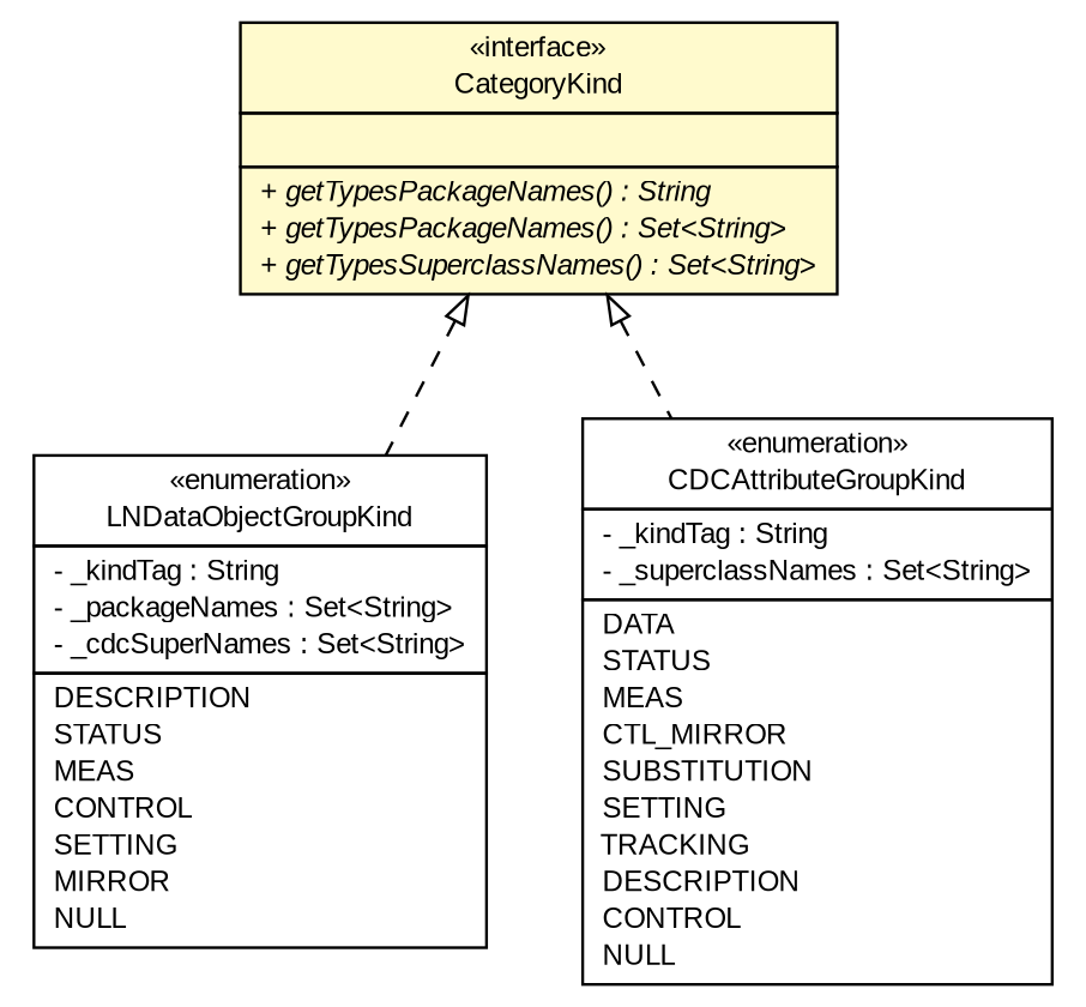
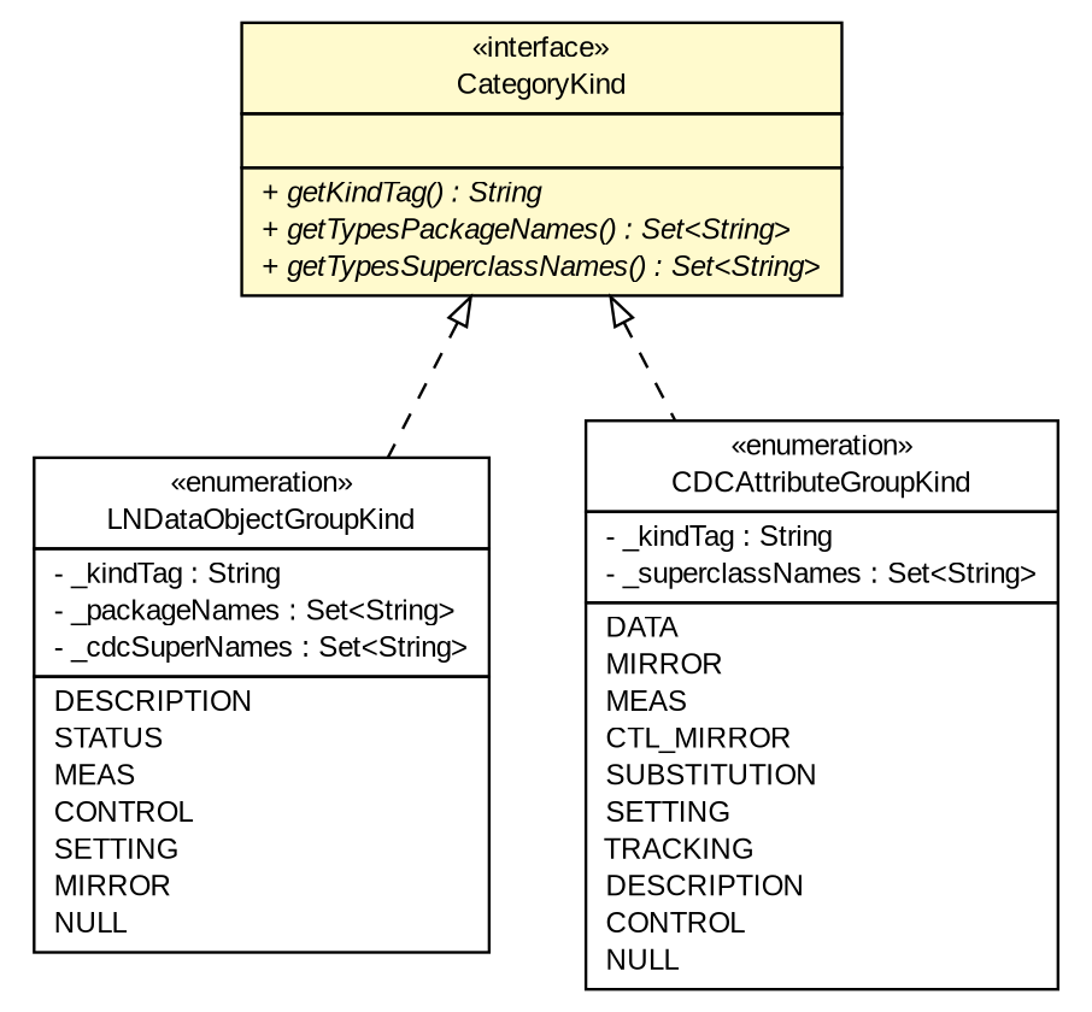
  digraph {
    nodesep=0.25
    ranksep=0.5
    node [fontcolor=black fontname=arial fontsize=10.0 shape=plaintext]
    edge [arrowtail=empty dir=back fontname=arial fontsize=10 headport=p labelfontname=arial labelfontsize=10 style=dashed tailport=p]
    n1 [label=<<table title="org.tanjakostic.jcleancim.docgen.collector.impl.ag.LNDataObjectGroupKind" border="0" cellborder="1" cellspacing="0" cellpadding="2" port="p" href="./LNDataObjectGroupKind.html"> 		<tr><td><table border="0" cellspacing="0" cellpadding="1"> <tr><td align="center" balign="center"> &#171;enumeration&#187; </td></tr> <tr><td align="center" balign="center"> LNDataObjectGroupKind </td></tr> 		</table></td></tr> 		<tr><td><table border="0" cellspacing="0" cellpadding="1"> <tr><td align="left" balign="left"> - _kindTag : String </td></tr> <tr><td align="left" balign="left"> - _packageNames : Set&lt;String&gt; </td></tr> <tr><td align="left" balign="left"> - _cdcSuperNames : Set&lt;String&gt; </td></tr> 		</table></td></tr> 		<tr><td><table border="0" cellspacing="0" cellpadding="1"> <tr><td align="left" balign="left"> DESCRIPTION </td></tr> <tr><td align="left" balign="left"> STATUS </td></tr> <tr><td align="left" balign="left"> MEAS </td></tr> <tr><td align="left" balign="left"> CONTROL </td></tr> <tr><td align="left" balign="left"> SETTING </td></tr> <tr><td align="left" balign="left"> MIRROR </td></tr> <tr><td align="left" balign="left"> NULL </td></tr> 		</table></td></tr> 		</table>>]
-   n2 [label=<<table title="org.tanjakostic.jcleancim.docgen.collector.impl.ag.CDCAttributeGroupKind" border="0" cellborder="1" cellspacing="0" cellpadding="2" port="p" href="./CDCAttributeGroupKind.html"> 		<tr><td><table border="0" cellspacing="0" cellpadding="1"> <tr><td align="center" balign="center"> &#171;enumeration&#187; </td></tr> <tr><td align="center" balign="center"> CDCAttributeGroupKind </td></tr> 		</table></td></tr> 		<tr><td><table border="0" cellspacing="0" cellpadding="1"> <tr><td align="left" balign="left"> - _kindTag : String </td></tr> <tr><td align="left" balign="left"> - _superclassNames : Set&lt;String&gt; </td></tr> 		</table></td></tr> 		<tr><td><table border="0" cellspacing="0" cellpadding="1"> <tr><td align="left" balign="left"> DATA </td></tr> <tr><td align="left" balign="left"> STATUS </td></tr> <tr><td align="left" balign="left"> MEAS </td></tr> <tr><td align="left" balign="left"> CTL_MIRROR </td></tr> <tr><td align="left" balign="left"> SUBSTITUTION </td></tr> <tr><td align="left" balign="left"> SETTING </td></tr> <tr><td align="left" balign="left"> TRACKING </td></tr> <tr><td align="left" balign="left"> DESCRIPTION </td></tr> <tr><td align="left" balign="left"> CONTROL </td></tr> <tr><td align="left" balign="left"> NULL </td></tr> 		</table></td></tr> 		</table>>]
-   n3 [label=<<table title="org.tanjakostic.jcleancim.docgen.collector.impl.ag.CategoryKind" border="0" cellborder="1" cellspacing="0" cellpadding="2" port="p" bgcolor="lemonChiffon" href="./CategoryKind.html"> 		<tr><td><table border="0" cellspacing="0" cellpadding="1"> <tr><td align="center" balign="center"> &#171;interface&#187; </td></tr> <tr><td align="center" balign="center"> CategoryKind </td></tr> 		</table></td></tr> 		<tr><td><table border="0" cellspacing="0" cellpadding="1"> <tr><td align="left" balign="left">  </td></tr> 		</table></td></tr> 		<tr><td><table border="0" cellspacing="0" cellpadding="1"> <tr><td align="left" balign="left"><font face="Arial Italic" point-size="10.0"> + getTypesPackageNames() : String </font></td></tr> <tr><td align="left" balign="left"><font face="Arial Italic" point-size="10.0"> + getTypesPackageNames() : Set&lt;String&gt; </font></td></tr> <tr><td align="left" balign="left"><font face="Arial Italic" point-size="10.0"> + getTypesSuperclassNames() : Set&lt;String&gt; </font></td></tr> 		</table></td></tr> 		</table>>]
+   n2 [label=<<table title="org.tanjakostic.jcleancim.docgen.collector.impl.ag.CDCAttributeGroupKind" border="0" cellborder="1" cellspacing="0" cellpadding="2" port="p" href="./CDCAttributeGroupKind.html"> 		<tr><td><table border="0" cellspacing="0" cellpadding="1"> <tr><td align="center" balign="center"> &#171;enumeration&#187; </td></tr> <tr><td align="center" balign="center"> CDCAttributeGroupKind </td></tr> 		</table></td></tr> 		<tr><td><table border="0" cellspacing="0" cellpadding="1"> <tr><td align="left" balign="left"> - _kindTag : String </td></tr> <tr><td align="left" balign="left"> - _superclassNames : Set&lt;String&gt; </td></tr> 		</table></td></tr> 		<tr><td><table border="0" cellspacing="0" cellpadding="1"> <tr><td align="left" balign="left"> DATA </td></tr> <tr><td align="left" balign="left"> MIRROR </td></tr> <tr><td align="left" balign="left"> MEAS </td></tr> <tr><td align="left" balign="left"> CTL_MIRROR </td></tr> <tr><td align="left" balign="left"> SUBSTITUTION </td></tr> <tr><td align="left" balign="left"> SETTING </td></tr> <tr><td align="left" balign="left"> TRACKING </td></tr> <tr><td align="left" balign="left"> DESCRIPTION </td></tr> <tr><td align="left" balign="left"> CONTROL </td></tr> <tr><td align="left" balign="left"> NULL </td></tr> 		</table></td></tr> 		</table>>]
+   n3 [label=<<table title="org.tanjakostic.jcleancim.docgen.collector.impl.ag.CategoryKind" border="0" cellborder="1" cellspacing="0" cellpadding="2" port="p" bgcolor="lemonChiffon" href="./CategoryKind.html"> 		<tr><td><table border="0" cellspacing="0" cellpadding="1"> <tr><td align="center" balign="center"> &#171;interface&#187; </td></tr> <tr><td align="center" balign="center"> CategoryKind </td></tr> 		</table></td></tr> 		<tr><td><table border="0" cellspacing="0" cellpadding="1"> <tr><td align="left" balign="left">  </td></tr> 		</table></td></tr> 		<tr><td><table border="0" cellspacing="0" cellpadding="1"> <tr><td align="left" balign="left"><font face="Arial Italic" point-size="10.0"> + getKindTag() : String </font></td></tr> <tr><td align="left" balign="left"><font face="Arial Italic" point-size="10.0"> + getTypesPackageNames() : Set&lt;String&gt; </font></td></tr> <tr><td align="left" balign="left"><font face="Arial Italic" point-size="10.0"> + getTypesSuperclassNames() : Set&lt;String&gt; </font></td></tr> 		</table></td></tr> 		</table>>]
    n3 -> n1
    n3 -> n2
  }
